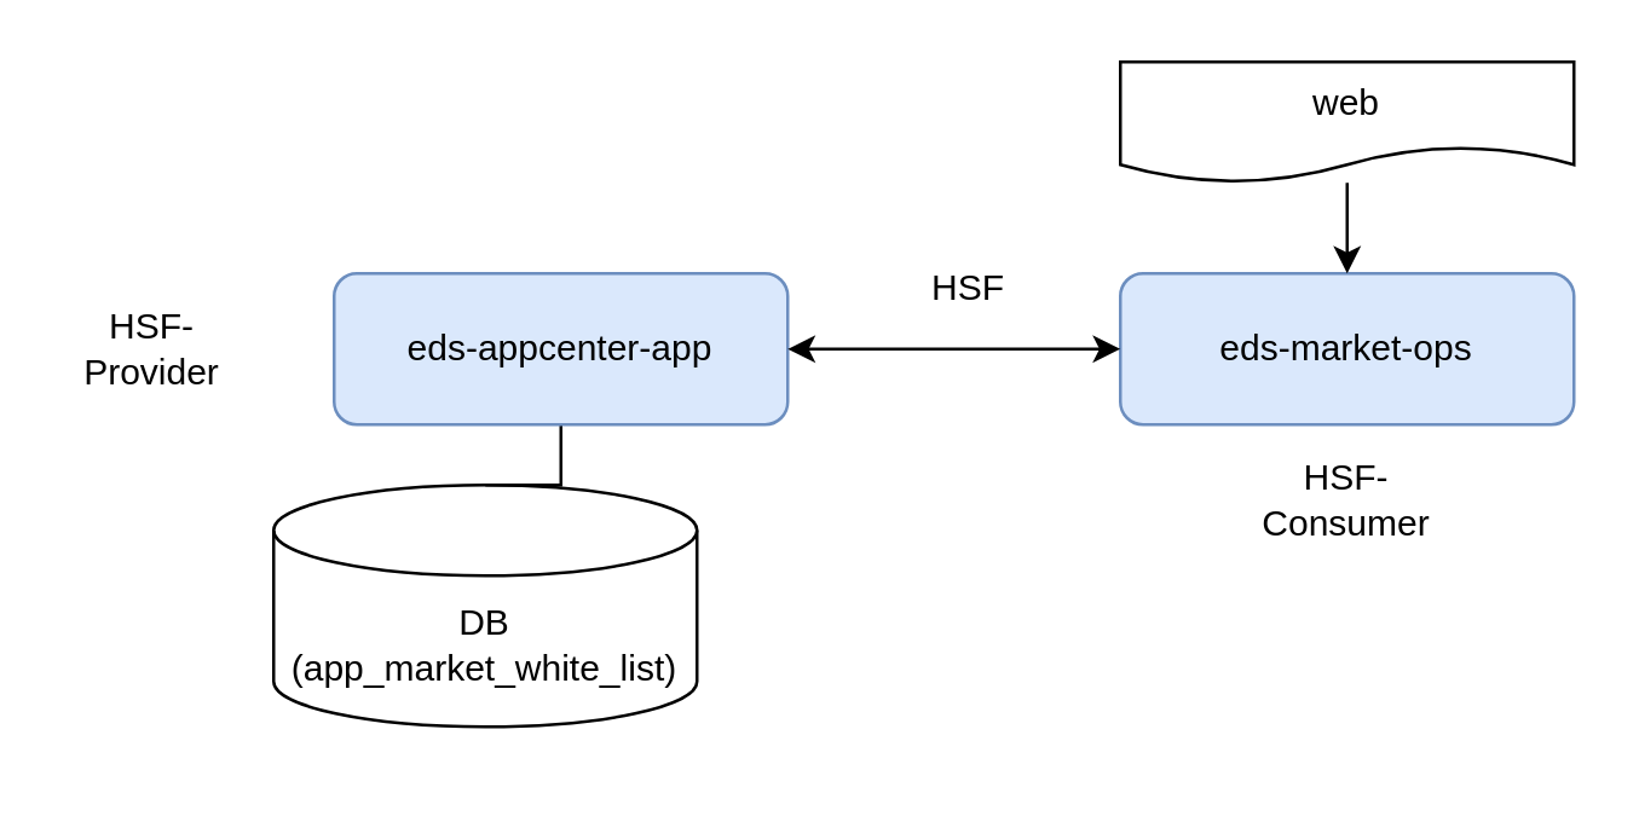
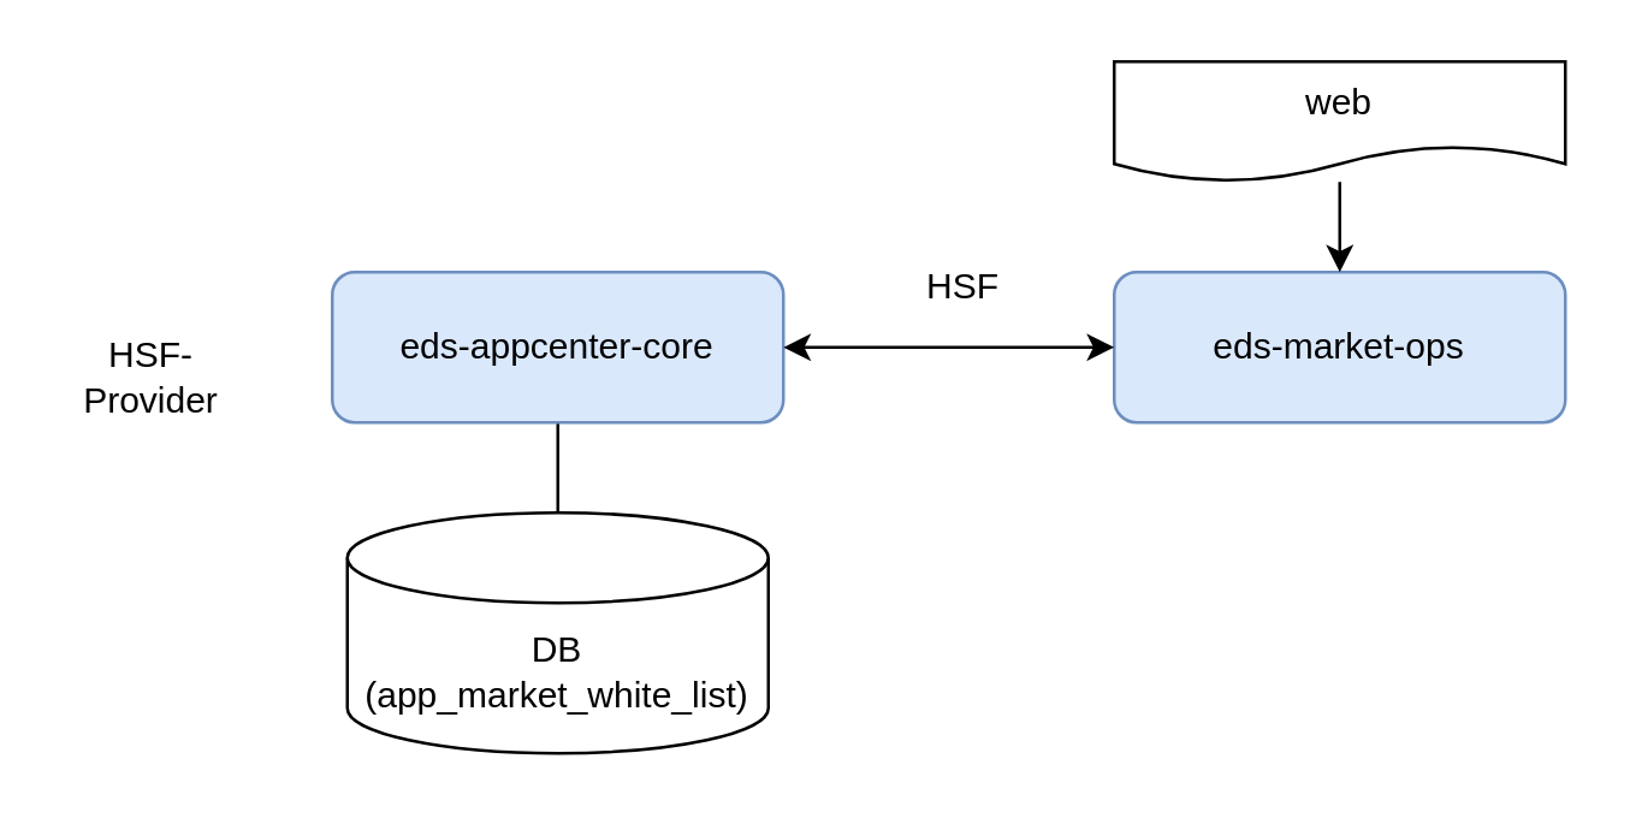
  <mxCell id="0" />
  <mxCell id="1" parent="0" />
- <mxCell id="2" value="DB&lt;br&gt;(app_market_white_list)" style="shape=cylinder3;whiteSpace=wrap;html=1;boundedLbl=1;backgroundOutline=1;size=15;" vertex="1" parent="1"><mxGeometry x="90" y="160" width="140" height="80" as="geometry" /></mxCell>
+ <mxCell id="2" value="DB&lt;br&gt;(app_market_white_list)" style="shape=cylinder3;whiteSpace=wrap;html=1;boundedLbl=1;backgroundOutline=1;size=15;" vertex="1" parent="1"><mxGeometry x="115" y="170" width="140" height="80" as="geometry" /></mxCell>
  <mxCell id="3" value="" style="edgeStyle=orthogonalEdgeStyle;rounded=0;orthogonalLoop=1;jettySize=auto;html=1;endArrow=none;" edge="1" parent="1" source="4" target="2"><mxGeometry relative="1" as="geometry" /></mxCell>
- <mxCell id="4" value="eds-appcenter-app" style="rounded=1;whiteSpace=wrap;html=1;fillColor=#dae8fc;strokeColor=#6c8ebf;" vertex="1" parent="1"><mxGeometry x="110" y="90" width="150" height="50" as="geometry" /></mxCell>
+ <mxCell id="4" value="eds-appcenter-core" style="rounded=1;whiteSpace=wrap;html=1;fillColor=#dae8fc;strokeColor=#6c8ebf;" vertex="1" parent="1"><mxGeometry x="110" y="90" width="150" height="50" as="geometry" /></mxCell>
  <mxCell id="5" value="eds-market-ops" style="rounded=1;whiteSpace=wrap;html=1;fillColor=#dae8fc;strokeColor=#6c8ebf;" vertex="1" parent="1"><mxGeometry x="370" y="90" width="150" height="50" as="geometry" /></mxCell>
  <mxCell id="6" value="" style="edgeStyle=orthogonalEdgeStyle;rounded=0;orthogonalLoop=1;jettySize=auto;html=1;" edge="1" parent="1" source="7"><mxGeometry relative="1" as="geometry"><mxPoint x="445" y="90" as="targetPoint" /></mxGeometry></mxCell>
  <mxCell id="7" value="web" style="shape=document;whiteSpace=wrap;html=1;boundedLbl=1;" vertex="1" parent="1"><mxGeometry x="370" y="20" width="150" height="40" as="geometry" /></mxCell>
  <mxCell id="8" value="" style="endArrow=classic;startArrow=classic;html=1;rounded=0;entryX=0;entryY=0.5;entryDx=0;entryDy=0;exitX=1;exitY=0.5;exitDx=0;exitDy=0;" edge="1" parent="1" source="4" target="5"><mxGeometry width="50" height="50" relative="1" as="geometry"><mxPoint x="260" y="160" as="sourcePoint" /><mxPoint x="310" y="110" as="targetPoint" /></mxGeometry></mxCell>
  <mxCell id="9" value="HSF" style="text;html=1;strokeColor=none;fillColor=none;align=center;verticalAlign=middle;whiteSpace=wrap;rounded=0;" vertex="1" parent="1"><mxGeometry x="290" y="80" width="60" height="30" as="geometry" /></mxCell>
- <mxCell id="10" value="HSF-Consumer" style="text;html=1;strokeColor=none;fillColor=none;align=center;verticalAlign=middle;whiteSpace=wrap;rounded=0;" vertex="1" parent="1"><mxGeometry x="415" y="150" width="60" height="30" as="geometry" /></mxCell>
- <mxCell id="11" value="HSF-Provider" style="text;html=1;strokeColor=none;fillColor=none;align=center;verticalAlign=middle;whiteSpace=wrap;rounded=0;" vertex="1" parent="1"><mxGeometry x="20" y="100" width="60" height="30" as="geometry" /></mxCell>
+ <mxCell id="11" value="HSF-Provider" style="text;html=1;strokeColor=none;fillColor=none;align=center;verticalAlign=middle;whiteSpace=wrap;rounded=0;" vertex="1" parent="1"><mxGeometry x="20" y="110" width="60" height="30" as="geometry" /></mxCell>
